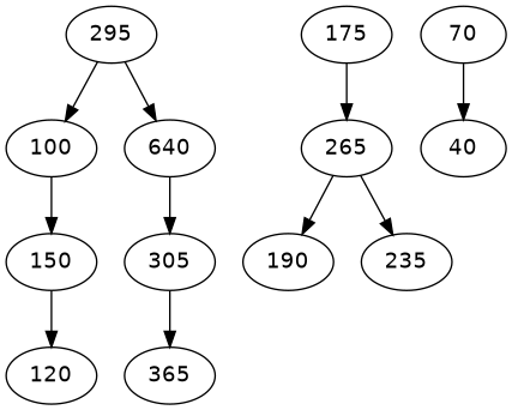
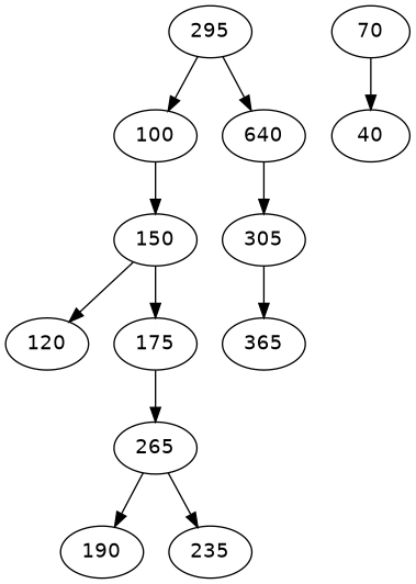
  digraph {
    fontname="DejaVu Sans"
    node [fontname="DejaVu Sans"]
    edge [fontname="DejaVu Sans"]
    295
    100
    640
    150
    305
    120
    175
    70
    40
    n10 [label=265]
    190
    235
    365
    295 -> 100
    295 -> 640
    100 -> 150
    640 -> 305
    150 -> 120
+   150 -> 175
    305 -> 365
    175 -> n10
    70 -> 40
    n10 -> 190
    n10 -> 235
  }
